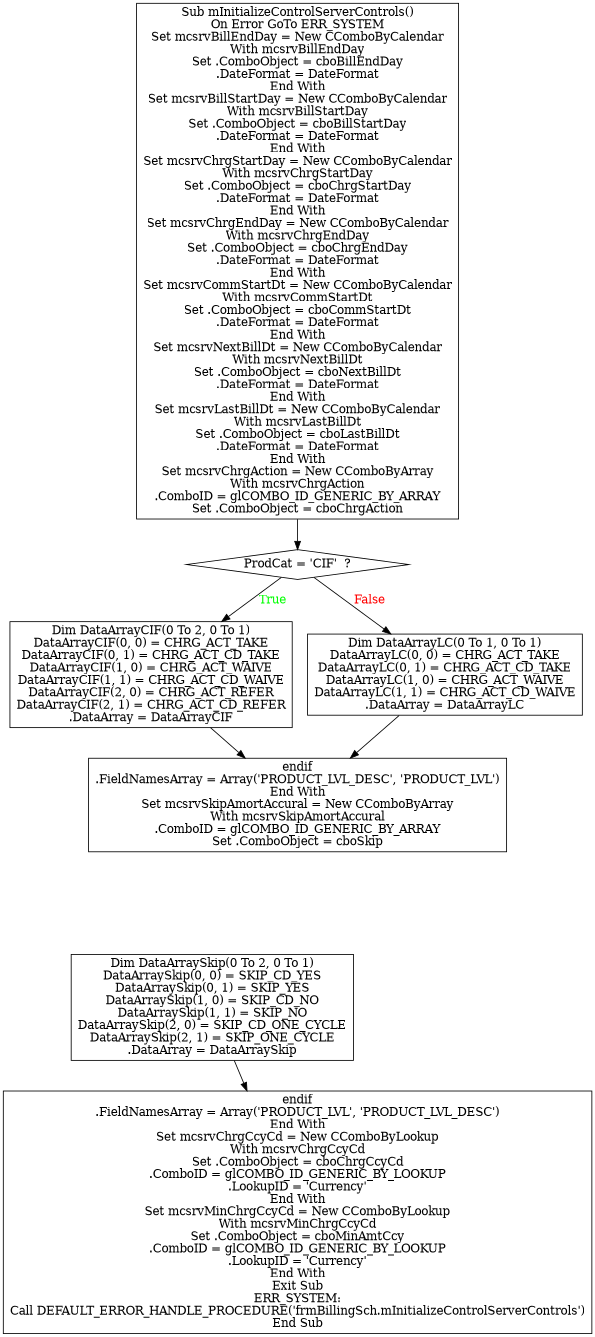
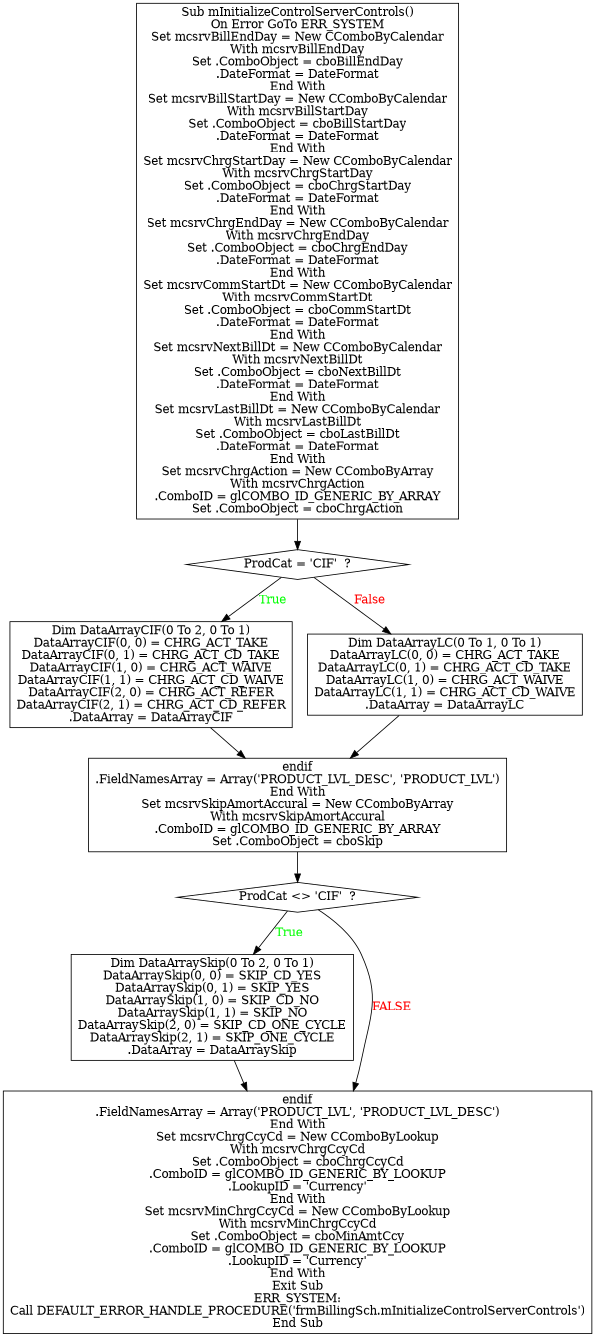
  digraph {
    node [shape=box]
    n1 [label="Sub mInitializeControlServerControls()\nOn Error GoTo ERR_SYSTEM\nSet mcsrvBillEndDay = New CComboByCalendar\nWith mcsrvBillEndDay\nSet .ComboObject = cboBillEndDay\n.DateFormat = DateFormat\nEnd With\nSet mcsrvBillStartDay = New CComboByCalendar\nWith mcsrvBillStartDay\nSet .ComboObject = cboBillStartDay\n.DateFormat = DateFormat\nEnd With\nSet mcsrvChrgStartDay = New CComboByCalendar\nWith mcsrvChrgStartDay\nSet .ComboObject = cboChrgStartDay\n.DateFormat = DateFormat\nEnd With\nSet mcsrvChrgEndDay = New CComboByCalendar\nWith mcsrvChrgEndDay\nSet .ComboObject = cboChrgEndDay\n.DateFormat = DateFormat\nEnd With\nSet mcsrvCommStartDt = New CComboByCalendar\nWith mcsrvCommStartDt\nSet .ComboObject = cboCommStartDt\n.DateFormat = DateFormat\nEnd With\nSet mcsrvNextBillDt = New CComboByCalendar\nWith mcsrvNextBillDt\nSet .ComboObject = cboNextBillDt\n.DateFormat = DateFormat\nEnd With\nSet mcsrvLastBillDt = New CComboByCalendar\nWith mcsrvLastBillDt\nSet .ComboObject = cboLastBillDt\n.DateFormat = DateFormat\nEnd With\nSet mcsrvChrgAction = New CComboByArray\nWith mcsrvChrgAction\n.ComboID = glCOMBO_ID_GENERIC_BY_ARRAY\nSet .ComboObject = cboChrgAction"]
    n2 [label="ProdCat = 'CIF'  ?" shape=diamond]
    n3 [label="Dim DataArrayCIF(0 To 2, 0 To 1)\nDataArrayCIF(0, 0) = CHRG_ACT_TAKE\nDataArrayCIF(0, 1) = CHRG_ACT_CD_TAKE\nDataArrayCIF(1, 0) = CHRG_ACT_WAIVE\nDataArrayCIF(1, 1) = CHRG_ACT_CD_WAIVE\nDataArrayCIF(2, 0) = CHRG_ACT_REFER\nDataArrayCIF(2, 1) = CHRG_ACT_CD_REFER\n.DataArray = DataArrayCIF"]
    n4 [label="Dim DataArrayLC(0 To 1, 0 To 1)\nDataArrayLC(0, 0) = CHRG_ACT_TAKE\nDataArrayLC(0, 1) = CHRG_ACT_CD_TAKE\nDataArrayLC(1, 0) = CHRG_ACT_WAIVE\nDataArrayLC(1, 1) = CHRG_ACT_CD_WAIVE\n.DataArray = DataArrayLC"]
    n5 [label="endif\n.FieldNamesArray = Array('PRODUCT_LVL_DESC', 'PRODUCT_LVL')\nEnd With\nSet mcsrvSkipAmortAccural = New CComboByArray\nWith mcsrvSkipAmortAccural\n.ComboID = glCOMBO_ID_GENERIC_BY_ARRAY\nSet .ComboObject = cboSkip"]
+   n6 [label="ProdCat <> 'CIF'  ?" shape=diamond]
    n7 [label="Dim DataArraySkip(0 To 2, 0 To 1)\nDataArraySkip(0, 0) = SKIP_CD_YES\nDataArraySkip(0, 1) = SKIP_YES\nDataArraySkip(1, 0) = SKIP_CD_NO\nDataArraySkip(1, 1) = SKIP_NO\nDataArraySkip(2, 0) = SKIP_CD_ONE_CYCLE\nDataArraySkip(2, 1) = SKIP_ONE_CYCLE\n.DataArray = DataArraySkip"]
    n8 [label="endif\n.FieldNamesArray = Array('PRODUCT_LVL', 'PRODUCT_LVL_DESC')\nEnd With\nSet mcsrvChrgCcyCd = New CComboByLookup\nWith mcsrvChrgCcyCd\nSet .ComboObject = cboChrgCcyCd\n.ComboID = glCOMBO_ID_GENERIC_BY_LOOKUP\n.LookupID = 'Currency'\nEnd With\nSet mcsrvMinChrgCcyCd = New CComboByLookup\nWith mcsrvMinChrgCcyCd\nSet .ComboObject = cboMinAmtCcy\n.ComboID = glCOMBO_ID_GENERIC_BY_LOOKUP\n.LookupID = 'Currency'\nEnd With\nExit Sub\nERR_SYSTEM:\nCall DEFAULT_ERROR_HANDLE_PROCEDURE('frmBillingSch.mInitializeControlServerControls')\nEnd Sub"]
    n1 -> n2
    n2 -> n3 [fontcolor=GREEN label=True]
    n2 -> n4 [fontcolor=RED label=False]
    n3 -> n5
    n4 -> n5
+   n5 -> n6
+   n6 -> n7 [fontcolor=GREEN label=True]
+   n6 -> n8 [fontcolor=RED label=FALSE]
    n7 -> n8
  }
